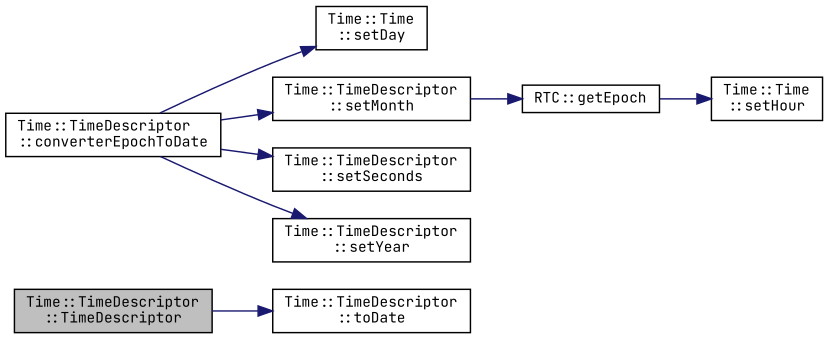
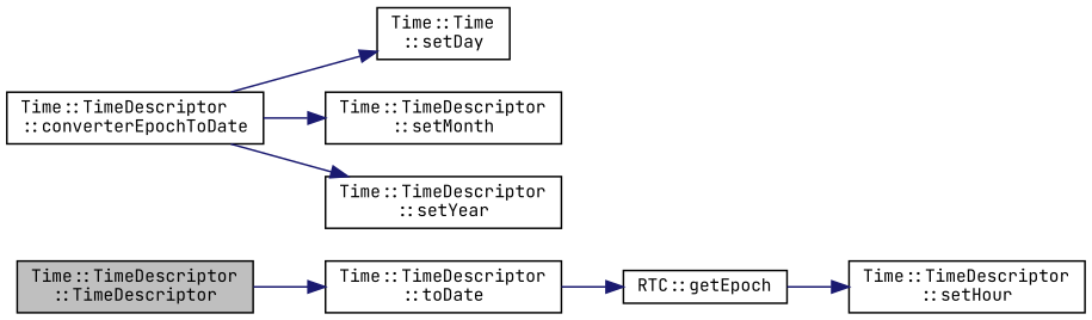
  digraph {
    fontname="JetBrains Mono"
    rankdir=LR
    node [color=black fillcolor=white fontname="JetBrains Mono" fontsize=10 shape=record style=filled]
    edge [color=midnightblue fontname="JetBrains Mono" fontsize=10 labelfontname=Helvetica labelfontsize=10 style=solid]
    n1 [fillcolor=grey75 fontcolor=black height=0.2 label="Time::TimeDescriptor\l::TimeDescriptor" width=0.4]
    n2 [height=0.2 label="Time::TimeDescriptor\l::toDate" width=0.4]
    n3 [height=0.2 label="RTC::getEpoch" width=0.4]
    n4 [height=0.2 label="Time::TimeDescriptor\l::converterEpochToDate" width=0.4]
    n5 [height=0.2 label="Time::Time\l::setDay" width=0.4]
    n6 [height=0.2 label="Time::TimeDescriptor\l::setMonth" width=0.4]
-   n7 [height=0.2 label="Time::TimeDescriptor\l::setSeconds" width=0.4]
    n8 [height=0.2 label="Time::TimeDescriptor\l::setYear" width=0.4]
-   n9 [height=0.2 label="Time::Time\l::setHour" width=0.4]
+   n9 [height=0.2 label="Time::TimeDescriptor\l::setHour" width=0.4]
    n1 -> n2
-   n6 -> n3
+   n2 -> n3
    n3 -> n9
    n4 -> n5
    n4 -> n6
-   n4 -> n7
    n4 -> n8
  }
